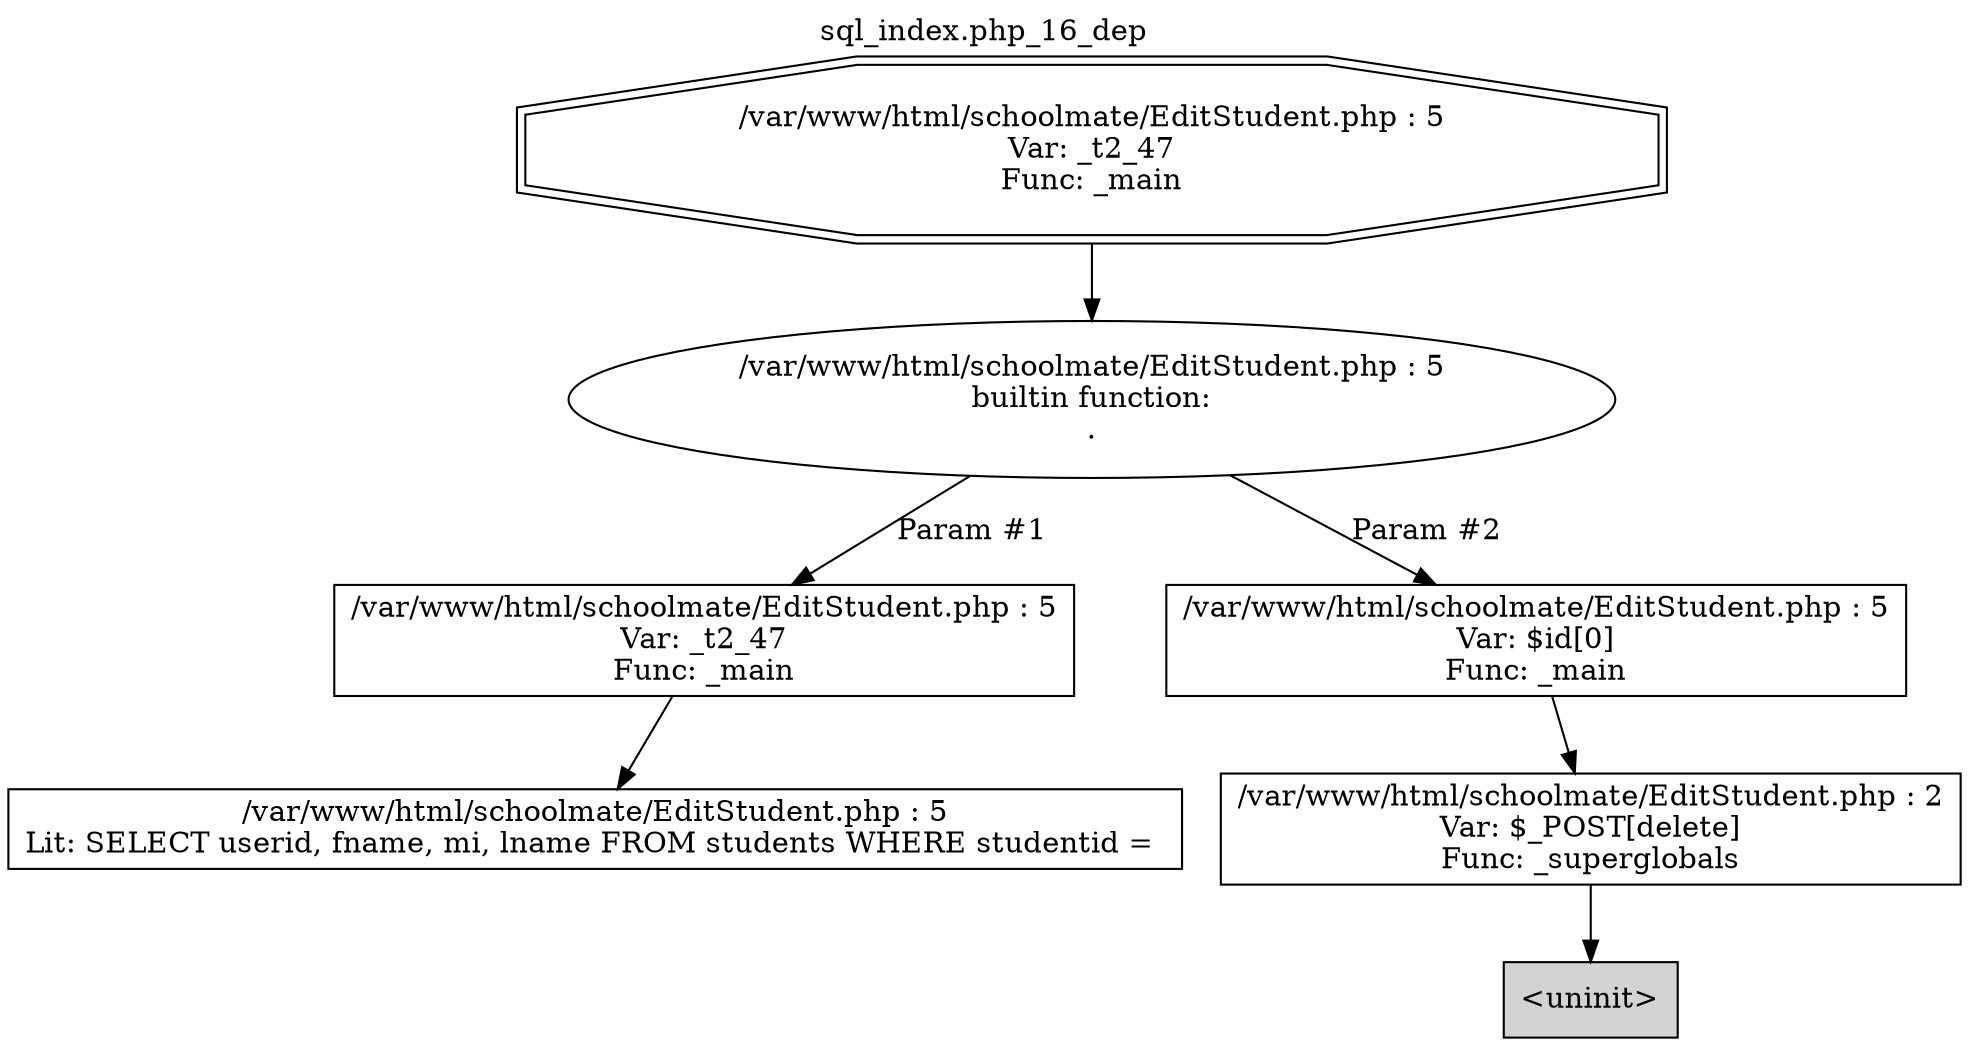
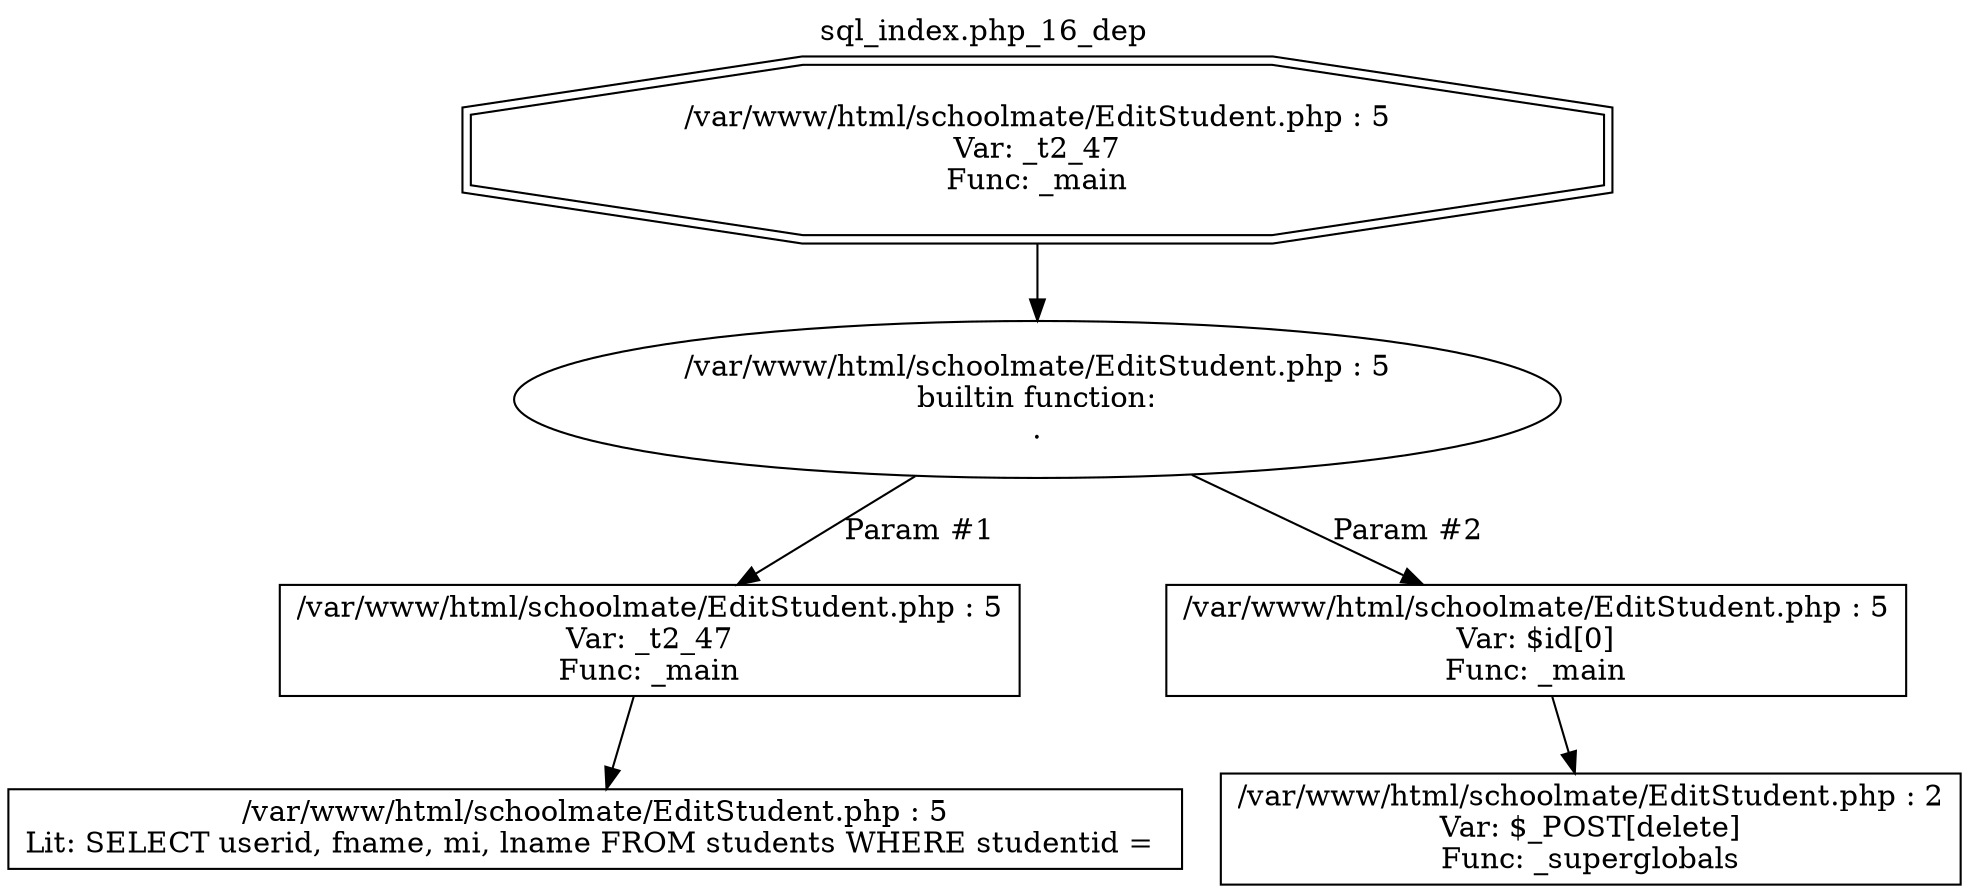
  digraph {
    label="sql_index.php_16_dep"
    labelloc=t
    node [shape=box]
    n1 [label="/var/www/html/schoolmate/EditStudent.php : 5\nVar: _t2_47\nFunc: _main\n" shape=doubleoctagon]
    n2 [label="/var/www/html/schoolmate/EditStudent.php : 5\nbuiltin function:\n.\n" shape=ellipse]
    n3 [label="/var/www/html/schoolmate/EditStudent.php : 5\nVar: _t2_47\nFunc: _main\n"]
    n4 [label="/var/www/html/schoolmate/EditStudent.php : 5\nVar: $id[0]\nFunc: _main\n"]
    n5 [label="/var/www/html/schoolmate/EditStudent.php : 5\nLit: SELECT userid, fname, mi, lname FROM students WHERE studentid = \n"]
    n6 [label="/var/www/html/schoolmate/EditStudent.php : 2\nVar: $_POST[delete]\nFunc: _superglobals\n"]
-   n7 [label="<uninit>" style=filled]
    n1 -> n2
    n2 -> n3 [label="Param #1"]
    n2 -> n4 [label="Param #2"]
    n3 -> n5
    n4 -> n6
-   n6 -> n7
  }
